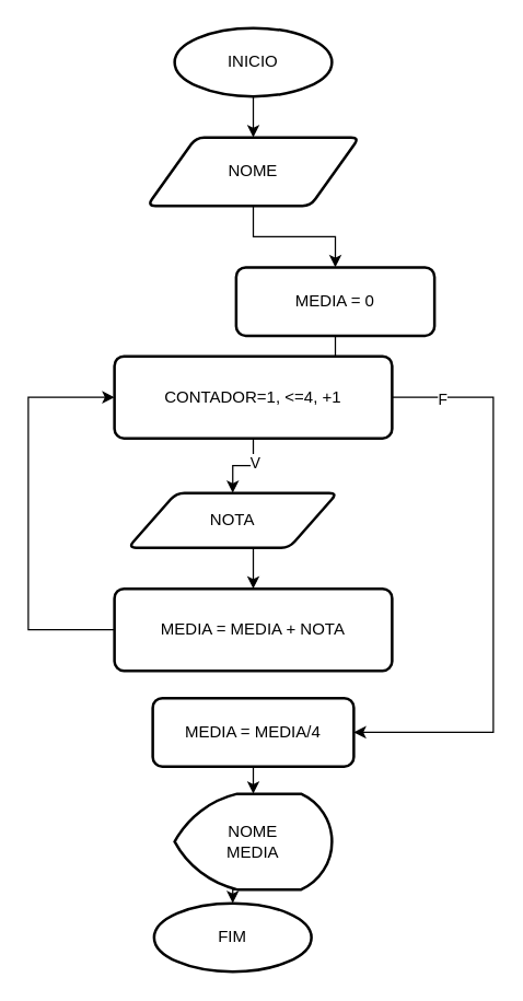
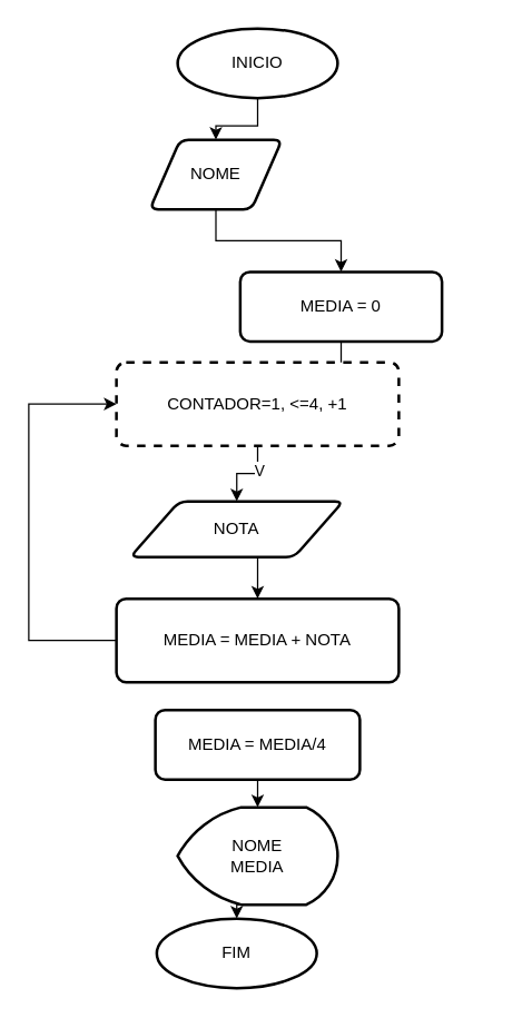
  <mxCell id="0" />
  <mxCell id="1" parent="0" />
  <mxCell id="2" style="edgeStyle=orthogonalEdgeStyle;rounded=0;orthogonalLoop=1;jettySize=auto;html=1;exitX=0.5;exitY=1;exitDx=0;exitDy=0;exitPerimeter=0;entryX=0.5;entryY=0;entryDx=0;entryDy=0;" edge="1" parent="1" source="3" target="6"><mxGeometry relative="1" as="geometry" /></mxCell>
  <mxCell id="3" value="INICIO" style="strokeWidth=2;html=1;shape=mxgraph.flowchart.start_1;whiteSpace=wrap;" vertex="1" parent="1"><mxGeometry x="127" y="20" width="115" height="50" as="geometry" /></mxCell>
  <mxCell id="4" value="FIM" style="strokeWidth=2;html=1;shape=mxgraph.flowchart.start_1;whiteSpace=wrap;" vertex="1" parent="1"><mxGeometry x="112" y="660" width="115" height="50" as="geometry" /></mxCell>
  <mxCell id="5" style="edgeStyle=orthogonalEdgeStyle;rounded=0;orthogonalLoop=1;jettySize=auto;html=1;exitX=0.5;exitY=1;exitDx=0;exitDy=0;" edge="1" parent="1" source="6" target="8"><mxGeometry relative="1" as="geometry" /></mxCell>
- <mxCell id="6" value="NOME" style="shape=parallelogram;html=1;strokeWidth=2;perimeter=parallelogramPerimeter;whiteSpace=wrap;rounded=1;arcSize=12;size=0.23;" vertex="1" parent="1"><mxGeometry x="107" y="100" width="155" height="50" as="geometry" /></mxCell>
+ <mxCell id="6" value="NOME" style="shape=parallelogram;html=1;strokeWidth=2;perimeter=parallelogramPerimeter;whiteSpace=wrap;rounded=1;arcSize=12;size=0.23;" vertex="1" parent="1"><mxGeometry x="107" y="100" width="95" height="50" as="geometry" /></mxCell>
  <mxCell id="7" style="edgeStyle=orthogonalEdgeStyle;rounded=0;orthogonalLoop=1;jettySize=auto;html=1;exitX=0.5;exitY=1;exitDx=0;exitDy=0;entryX=0.5;entryY=0;entryDx=0;entryDy=0;" edge="1" parent="1" source="8" target="13"><mxGeometry relative="1" as="geometry" /></mxCell>
  <mxCell id="8" value="MEDIA = 0" style="rounded=1;whiteSpace=wrap;html=1;absoluteArcSize=1;arcSize=14;strokeWidth=2;" vertex="1" parent="1"><mxGeometry x="172" y="195" width="145" height="50" as="geometry" /></mxCell>
  <mxCell id="9" style="edgeStyle=orthogonalEdgeStyle;rounded=0;orthogonalLoop=1;jettySize=auto;html=1;exitX=0.5;exitY=1;exitDx=0;exitDy=0;entryX=0.5;entryY=0;entryDx=0;entryDy=0;" edge="1" parent="1" source="13" target="15"><mxGeometry relative="1" as="geometry" /></mxCell>
  <mxCell id="10" value="V" style="edgeLabel;html=1;align=center;verticalAlign=middle;resizable=0;points=[];" vertex="1" connectable="0" parent="9"><mxGeometry x="-0.398" y="1" relative="1" as="geometry"><mxPoint as="offset" /></mxGeometry></mxCell>
- <mxCell id="11" style="edgeStyle=orthogonalEdgeStyle;rounded=0;orthogonalLoop=1;jettySize=auto;html=1;exitX=1;exitY=0.5;exitDx=0;exitDy=0;entryX=1;entryY=0.5;entryDx=0;entryDy=0;" edge="1" parent="1" source="13" target="18"><mxGeometry relative="1" as="geometry"><Array as="points"><mxPoint x="360" y="290" /><mxPoint x="360" y="535" /></Array></mxGeometry></mxCell>
- <mxCell id="12" value="F" style="edgeLabel;html=1;align=center;verticalAlign=middle;resizable=0;points=[];" vertex="1" connectable="0" parent="11"><mxGeometry x="-0.829" y="-1" relative="1" as="geometry"><mxPoint as="offset" /></mxGeometry></mxCell>
- <mxCell id="13" value="CONTADOR=1, &amp;lt;=4, +1" style="rounded=1;whiteSpace=wrap;html=1;absoluteArcSize=1;arcSize=14;strokeWidth=2;" vertex="1" parent="1"><mxGeometry x="83" y="260" width="203" height="60" as="geometry" /></mxCell>
+ <mxCell id="13" value="CONTADOR=1, &amp;lt;=4, +1" style="rounded=1;whiteSpace=wrap;html=1;absoluteArcSize=1;arcSize=14;strokeWidth=2;dashed=1;" vertex="1" parent="1"><mxGeometry x="83" y="260" width="203" height="60" as="geometry" /></mxCell>
  <mxCell id="14" style="edgeStyle=orthogonalEdgeStyle;rounded=0;orthogonalLoop=1;jettySize=auto;html=1;exitX=0.5;exitY=1;exitDx=0;exitDy=0;entryX=0.5;entryY=0;entryDx=0;entryDy=0;" edge="1" parent="1" source="15" target="17"><mxGeometry relative="1" as="geometry" /></mxCell>
  <mxCell id="15" value="NOTA" style="shape=parallelogram;html=1;strokeWidth=2;perimeter=parallelogramPerimeter;whiteSpace=wrap;rounded=1;arcSize=12;size=0.23;" vertex="1" parent="1"><mxGeometry x="93" y="360" width="153" height="40" as="geometry" /></mxCell>
  <mxCell id="16" style="edgeStyle=orthogonalEdgeStyle;rounded=0;orthogonalLoop=1;jettySize=auto;html=1;exitX=0;exitY=0.5;exitDx=0;exitDy=0;entryX=0;entryY=0.5;entryDx=0;entryDy=0;" edge="1" parent="1" source="17" target="13"><mxGeometry relative="1" as="geometry"><Array as="points"><mxPoint x="20" y="460" /><mxPoint x="20" y="290" /></Array></mxGeometry></mxCell>
  <mxCell id="17" value="MEDIA = MEDIA + NOTA&lt;span style=&quot;color: rgba(0, 0, 0, 0); font-family: monospace; font-size: 0px; text-align: start; text-wrap-mode: nowrap;&quot;&gt;%3CmxGraphModel%3E%3Croot%3E%3CmxCell%20id%3D%220%22%2F%3E%3CmxCell%20id%3D%221%22%20parent%3D%220%22%2F%3E%3CmxCell%20id%3D%222%22%20value%3D%22CONTADOR%3D1%2C%20%26amp%3Blt%3B%3D4%2C%20%2B1%22%20style%3D%22rounded%3D1%3BwhiteSpace%3Dwrap%3Bhtml%3D1%3BabsoluteArcSize%3D1%3BarcSize%3D14%3BstrokeWidth%3D2%3B%22%20vertex%3D%221%22%20parent%3D%221%22%3E%3CmxGeometry%20x%3D%22483%22%20y%3D%22260%22%20width%3D%22203%22%20height%3D%2260%22%20as%3D%22geometry%22%2F%3E%3C%2FmxCell%3E%3C%2Froot%3E%3C%2FmxGraphModel%3E&lt;/span&gt;" style="rounded=1;whiteSpace=wrap;html=1;absoluteArcSize=1;arcSize=14;strokeWidth=2;" vertex="1" parent="1"><mxGeometry x="83" y="430" width="203" height="60" as="geometry" /></mxCell>
  <mxCell id="18" value="MEDIA = MEDIA/4" style="rounded=1;whiteSpace=wrap;html=1;absoluteArcSize=1;arcSize=14;strokeWidth=2;" vertex="1" parent="1"><mxGeometry x="111" y="510" width="147" height="50" as="geometry" /></mxCell>
  <mxCell id="19" value="NOME&lt;div&gt;MEDIA&lt;/div&gt;" style="strokeWidth=2;html=1;shape=mxgraph.flowchart.display;whiteSpace=wrap;" vertex="1" parent="1"><mxGeometry x="127" y="580" width="115" height="70" as="geometry" /></mxCell>
  <mxCell id="20" style="edgeStyle=orthogonalEdgeStyle;rounded=0;orthogonalLoop=1;jettySize=auto;html=1;exitX=0.5;exitY=1;exitDx=0;exitDy=0;entryX=0.5;entryY=0;entryDx=0;entryDy=0;entryPerimeter=0;" edge="1" parent="1" source="18" target="19"><mxGeometry relative="1" as="geometry" /></mxCell>
  <mxCell id="21" style="edgeStyle=orthogonalEdgeStyle;rounded=0;orthogonalLoop=1;jettySize=auto;html=1;exitX=0.5;exitY=1;exitDx=0;exitDy=0;exitPerimeter=0;entryX=0.5;entryY=0;entryDx=0;entryDy=0;entryPerimeter=0;" edge="1" parent="1" source="19" target="4"><mxGeometry relative="1" as="geometry" /></mxCell>
